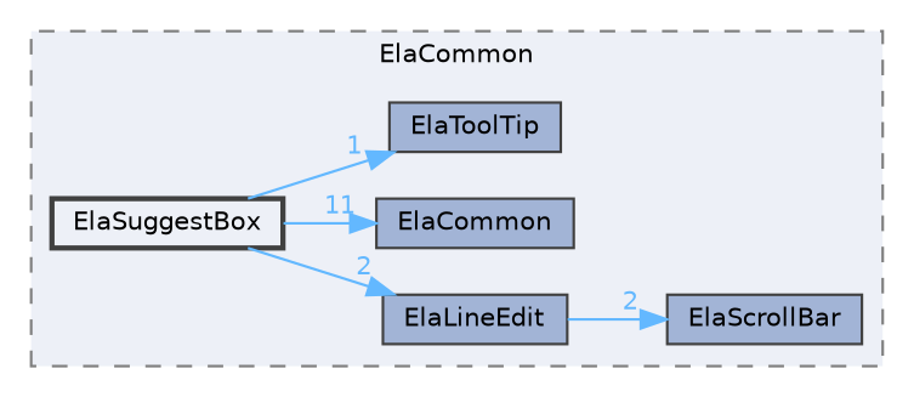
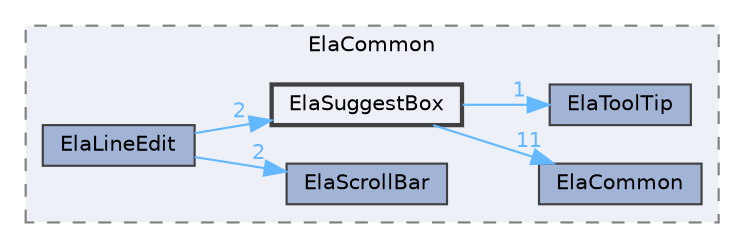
  digraph {
    compound=true
    fontname="DejaVu Sans"
    rankdir=LR
    node [color=grey25 fillcolor="#a2b4d6" fontname="DejaVu Sans" fontsize=10 shape=box style=filled]
    edge [color=steelblue1 fontcolor=steelblue1 fontname="DejaVu Sans" fontsize=10 headlabel=2 labeldistance=1.5 labelfontname=Helvetica labelfontsize=10]
    n1 [height=0.2 label=ElaLineEdit width=0.4]
    n2 [height=0.2 label=ElaScrollBar width=0.4]
    n3 [height=0.2 label=ElaCommon width=0.4]
    n4 [height=0.2 label=ElaToolTip width=0.4]
    n5 [fillcolor="#edf0f7" height=0.2 label=ElaSuggestBox style="filled,bold" width=0.4]
    subgraph cluster_1 {
      bgcolor="#edf0f7"
      fontsize=10
      label=ElaCommon
      pencolor=grey50
      style="filled,dashed"
      n1
      n2
      n3
      n4
      n5
    }
    n1 -> n2
-   n5 -> n1
+   n1 -> n5
    n5 -> n3 [headlabel=11]
    n5 -> n4 [headlabel=1]
  }
